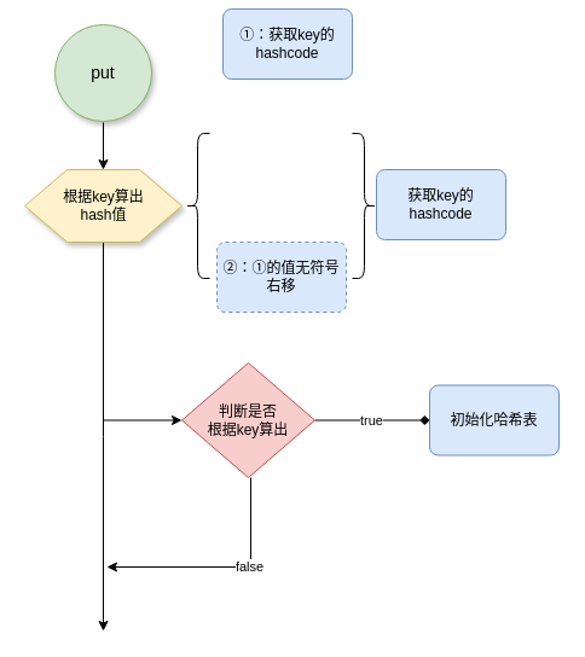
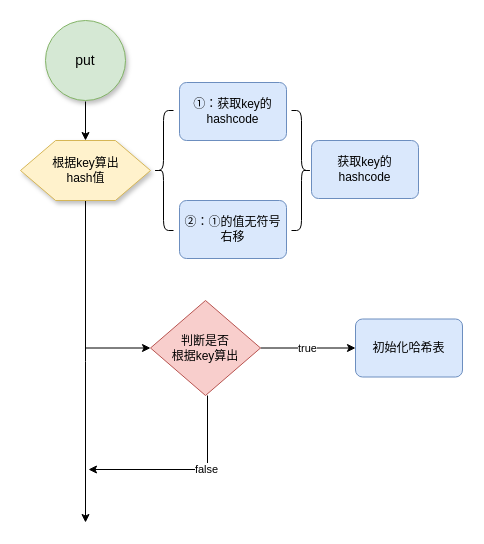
  <mxCell id="0" />
  <mxCell id="1" parent="0" />
  <mxCell id="2" value="" style="edgeStyle=orthogonalEdgeStyle;rounded=0;orthogonalLoop=1;jettySize=auto;html=1;fontSize=12;fontColor=#000000;strokeColor=#000000;" edge="1" parent="1" source="3" target="6"><mxGeometry relative="1" as="geometry" /></mxCell>
  <mxCell id="3" value="&lt;font style=&quot;font-size: 14px;&quot;&gt;put&lt;/font&gt;" style="strokeWidth=1;html=1;shape=mxgraph.flowchart.start_2;whiteSpace=wrap;labelBorderColor=none;strokeColor=#82b366;perimeterSpacing=1;fillColor=#d5e8d4;shadow=1;fontSize=14;" vertex="1" parent="1"><mxGeometry x="45" y="20" width="80" height="80" as="geometry" /></mxCell>
  <mxCell id="4" value="" style="edgeStyle=orthogonalEdgeStyle;rounded=0;orthogonalLoop=1;jettySize=auto;html=1;entryX=0;entryY=0.5;entryDx=0;entryDy=0;entryPerimeter=0;" edge="1" parent="1" source="6" target="16"><mxGeometry relative="1" as="geometry"><mxPoint x="85" y="327" as="targetPoint" /></mxGeometry></mxCell>
  <mxCell id="5" style="edgeStyle=orthogonalEdgeStyle;rounded=0;orthogonalLoop=1;jettySize=auto;html=1;exitX=0.5;exitY=1;exitDx=0;exitDy=0;" edge="1" parent="1" source="6"><mxGeometry relative="1" as="geometry"><mxPoint x="85" y="522" as="targetPoint" /></mxGeometry></mxCell>
  <mxCell id="6" value="根据key算出&lt;br&gt;hash值" style="verticalLabelPosition=middle;verticalAlign=middle;html=1;shape=hexagon;perimeter=hexagonPerimeter2;arcSize=6;size=0.27;shadow=1;labelBorderColor=none;fontSize=12;strokeColor=#d6b656;strokeWidth=1;labelPosition=center;align=center;fillColor=#fff2cc;" vertex="1" parent="1"><mxGeometry x="20" y="140" width="130" height="60" as="geometry" /></mxCell>
  <mxCell id="7" value="" style="shape=curlyBracket;whiteSpace=wrap;html=1;rounded=1;" vertex="1" parent="1"><mxGeometry x="153" y="110" width="20" height="120" as="geometry" /></mxCell>
- <mxCell id="8" value="①：获取key的hashcode" style="rounded=1;whiteSpace=wrap;html=1;absoluteArcSize=1;arcSize=14;strokeWidth=1;fillColor=#dae8fc;strokeColor=#6c8ebf;" vertex="1" parent="1"><mxGeometry x="184" y="7" width="107" height="58" as="geometry" /></mxCell>
- <mxCell id="9" value="②：①的值无符号右移" style="rounded=1;whiteSpace=wrap;html=1;absoluteArcSize=1;arcSize=14;strokeWidth=1;fillColor=#dae8fc;strokeColor=#6c8ebf;dashed=1;" vertex="1" parent="1"><mxGeometry x="179" y="200" width="107" height="58" as="geometry" /></mxCell>
+ <mxCell id="8" value="①：获取key的hashcode" style="rounded=1;whiteSpace=wrap;html=1;absoluteArcSize=1;arcSize=14;strokeWidth=1;fillColor=#dae8fc;strokeColor=#6c8ebf;" vertex="1" parent="1"><mxGeometry x="179" y="82" width="107" height="58" as="geometry" /></mxCell>
+ <mxCell id="9" value="②：①的值无符号右移" style="rounded=1;whiteSpace=wrap;html=1;absoluteArcSize=1;arcSize=14;strokeWidth=1;fillColor=#dae8fc;strokeColor=#6c8ebf;" vertex="1" parent="1"><mxGeometry x="179" y="200" width="107" height="58" as="geometry" /></mxCell>
  <mxCell id="10" value="" style="shape=curlyBracket;whiteSpace=wrap;html=1;rounded=1;flipH=1;strokeWidth=1;" vertex="1" parent="1"><mxGeometry x="291" y="110" width="20" height="120" as="geometry" /></mxCell>
  <mxCell id="11" value="获取key的hashcode" style="rounded=1;whiteSpace=wrap;html=1;absoluteArcSize=1;arcSize=14;strokeWidth=1;fillColor=#dae8fc;strokeColor=#6c8ebf;" vertex="1" parent="1"><mxGeometry x="311" y="140" width="107" height="58" as="geometry" /></mxCell>
- <mxCell id="12" style="edgeStyle=orthogonalEdgeStyle;rounded=0;orthogonalLoop=1;jettySize=auto;html=1;exitX=1;exitY=0.5;exitDx=0;exitDy=0;exitPerimeter=0;entryX=0;entryY=0.5;entryDx=0;entryDy=0;endArrow=diamond;" edge="1" parent="1" source="16" target="17"><mxGeometry relative="1" as="geometry" /></mxCell>
+ <mxCell id="12" style="edgeStyle=orthogonalEdgeStyle;rounded=0;orthogonalLoop=1;jettySize=auto;html=1;exitX=1;exitY=0.5;exitDx=0;exitDy=0;exitPerimeter=0;entryX=0;entryY=0.5;entryDx=0;entryDy=0;" edge="1" parent="1" source="16" target="17"><mxGeometry relative="1" as="geometry" /></mxCell>
  <mxCell id="13" value="true" style="edgeLabel;html=1;align=center;verticalAlign=middle;resizable=0;points=[];" vertex="1" connectable="0" parent="12"><mxGeometry x="0.306" relative="1" as="geometry"><mxPoint x="-16" as="offset" /></mxGeometry></mxCell>
  <mxCell id="14" value="" style="edgeStyle=orthogonalEdgeStyle;rounded=0;orthogonalLoop=1;jettySize=auto;html=1;" edge="1" parent="1" source="16"><mxGeometry relative="1" as="geometry"><mxPoint x="88" y="469" as="targetPoint" /><Array as="points"><mxPoint x="207" y="469" /></Array></mxGeometry></mxCell>
  <mxCell id="15" value="false" style="edgeLabel;html=1;align=center;verticalAlign=middle;resizable=0;points=[];" vertex="1" connectable="0" parent="14"><mxGeometry x="0.243" y="-1" relative="1" as="geometry"><mxPoint x="44" as="offset" /></mxGeometry></mxCell>
  <mxCell id="16" value="判断是否&lt;br&gt;根据key算出" style="strokeWidth=1;html=1;shape=mxgraph.flowchart.decision;whiteSpace=wrap;fillColor=#f8cecc;strokeColor=#b85450;" vertex="1" parent="1"><mxGeometry x="150" y="300" width="110" height="95" as="geometry" /></mxCell>
  <mxCell id="17" value="初始化哈希表" style="rounded=1;whiteSpace=wrap;html=1;absoluteArcSize=1;arcSize=14;strokeWidth=1;fillColor=#dae8fc;strokeColor=#6c8ebf;" vertex="1" parent="1"><mxGeometry x="355" y="318.5" width="107" height="58" as="geometry" /></mxCell>
